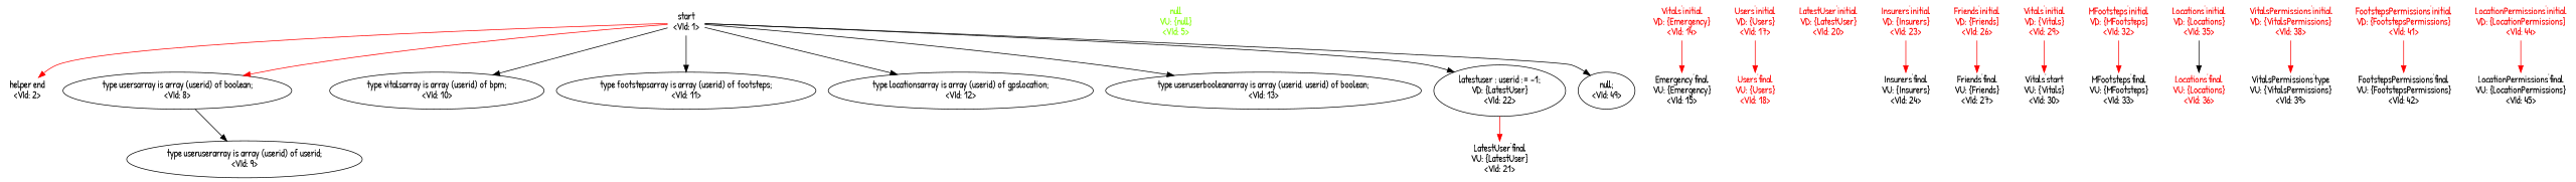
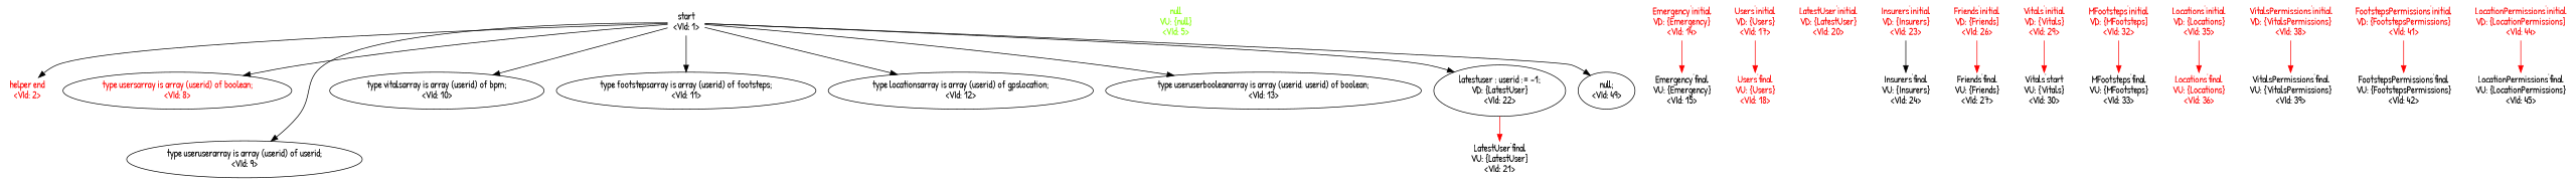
  digraph {
    fontname="Patrick Hand"
    splines=True
    node [fontname="Patrick Hand" shape=plaintext]
    edge [arrowType=normal fontname="Patrick Hand" labelfloat=True color=red fontcolor=red]
    n1 [label="start\n<VId: 1>"]
-   n2 [label="helper end\n<VId: 2>"]
-   n3 [label="type usersarray is array (userid) of boolean;\n<VId: 8>" shape=""]
+   n2 [label="helper end\n<VId: 2>" fontcolor=red]
+   n3 [label="type usersarray is array (userid) of boolean;\n<VId: 8>" fontcolor=red shape=""]
    n4 [label="type useruserarray is array (userid) of userid;\n<VId: 9>" shape=""]
    n5 [label="type vitalsarray is array (userid) of bpm;\n<VId: 10>" shape=""]
    n6 [label="type footstepsarray is array (userid) of footsteps;\n<VId: 11>" shape=""]
    n7 [label="type locationsarray is array (userid) of gpslocation;\n<VId: 12>" shape=""]
    n8 [label="type useruserbooleanarray is array (userid, userid) of boolean;\n<VId: 13>" shape=""]
    n9 [label="latestuser : userid := -1;\nVD: {LatestUser}\n<VId: 22>" shape=""]
    n10 [label="null;\n<VId: 49>" shape=""]
    n11 [label="LatestUser'final\nVU: {LatestUser}\n<VId: 21>"]
    n12 [fontcolor=chartreuse label="null\nVU: {null}\n<VId: 5>"]
-   n13 [fontcolor=red label="Vitals'initial\nVD: {Emergency}\n<VId: 14>"]
+   n13 [fontcolor=red label="Emergency'initial\nVD: {Emergency}\n<VId: 14>"]
    n14 [label="Emergency'final\nVU: {Emergency}\n<VId: 15>"]
    n15 [fontcolor=red label="Users'initial\nVD: {Users}\n<VId: 17>"]
    n16 [fontcolor=red label="Users'final\nVU: {Users}\n<VId: 18>"]
    n17 [fontcolor=red label="LatestUser'initial\nVD: {LatestUser}\n<VId: 20>"]
    n18 [fontcolor=red label="Insurers'initial\nVD: {Insurers}\n<VId: 23>"]
    n19 [label="Insurers'final\nVU: {Insurers}\n<VId: 24>"]
    n20 [fontcolor=red label="Friends'initial\nVD: {Friends}\n<VId: 26>"]
    n21 [label="Friends'final\nVU: {Friends}\n<VId: 27>"]
    n22 [fontcolor=red label="Vitals'initial\nVD: {Vitals}\n<VId: 29>"]
    n23 [label="Vitals'start\nVU: {Vitals}\n<VId: 30>"]
    n24 [fontcolor=red label="MFootsteps'initial\nVD: {MFootsteps}\n<VId: 32>"]
    n25 [label="MFootsteps'final\nVU: {MFootsteps}\n<VId: 33>"]
    n26 [fontcolor=red label="Locations'initial\nVD: {Locations}\n<VId: 35>"]
    n27 [fontcolor=red label="Locations'final\nVU: {Locations}\n<VId: 36>"]
    n28 [fontcolor=red label="VitalsPermissions'initial\nVD: {VitalsPermissions}\n<VId: 38>"]
-   n29 [label="VitalsPermissions'type\nVU: {VitalsPermissions}\n<VId: 39>"]
+   n29 [label="VitalsPermissions'final\nVU: {VitalsPermissions}\n<VId: 39>"]
    n30 [fontcolor=red label="FootstepsPermissions'initial\nVD: {FootstepsPermissions}\n<VId: 41>"]
    n31 [label="FootstepsPermissions'final\nVU: {FootstepsPermissions}\n<VId: 42>"]
    n32 [fontcolor=red label="LocationPermissions'initial\nVD: {LocationPermissions}\n<VId: 44>"]
    n33 [label="LocationPermissions'final\nVU: {LocationPermissions}\n<VId: 45>"]
-   n1 -> n2 [fontcolor=""]
-   n1 -> n3 [fontcolor=""]
-   n3 -> n4 [color="" fontcolor=""]
+   n1 -> n2 [color="" fontcolor=""]
+   n1 -> n3 [color="" fontcolor=""]
+   n1 -> n4 [color="" fontcolor=""]
    n1 -> n5 [color="" fontcolor=""]
    n1 -> n6 [color="" fontcolor=""]
    n1 -> n7 [color="" fontcolor=""]
    n1 -> n8 [color="" fontcolor=""]
    n1 -> n9 [color="" fontcolor=""]
    n1 -> n10 [color="" fontcolor=""]
    n9 -> n11
    n13 -> n14
    n15 -> n16
-   n18 -> n19
+   n18 -> n19 [color=black]
    n20 -> n21
    n22 -> n23
    n24 -> n25
-   n26 -> n27 [color=black]
+   n26 -> n27
    n28 -> n29
    n30 -> n31
    n32 -> n33
  }
